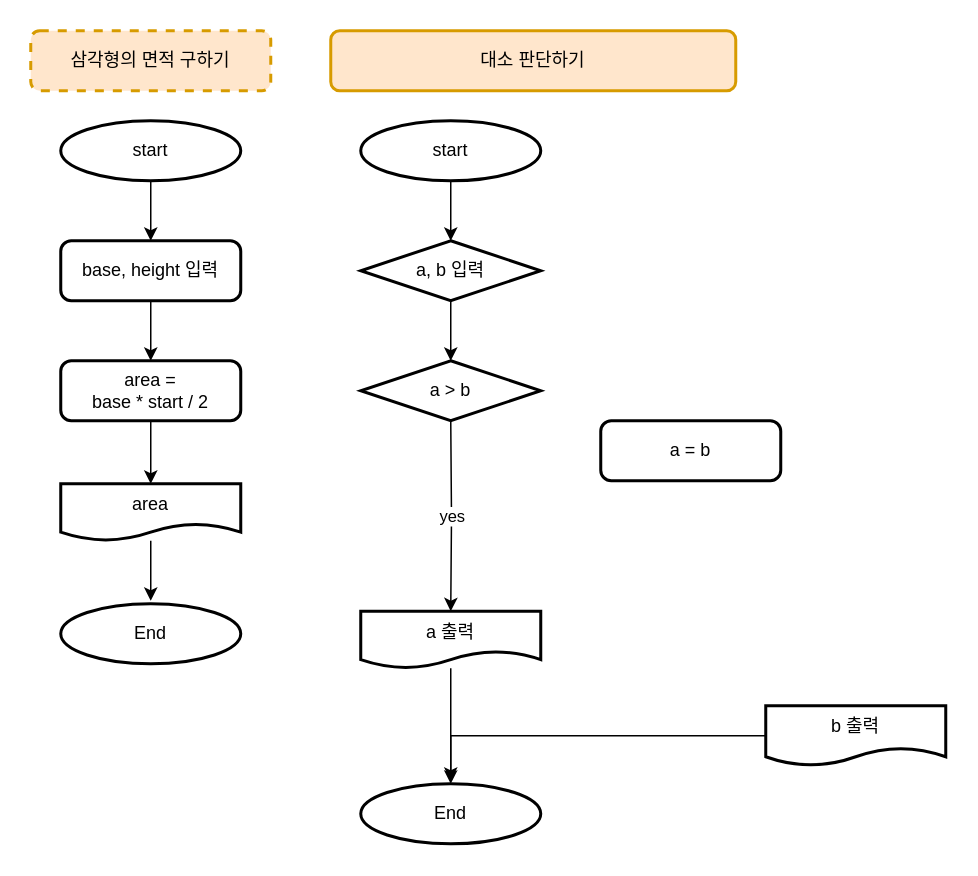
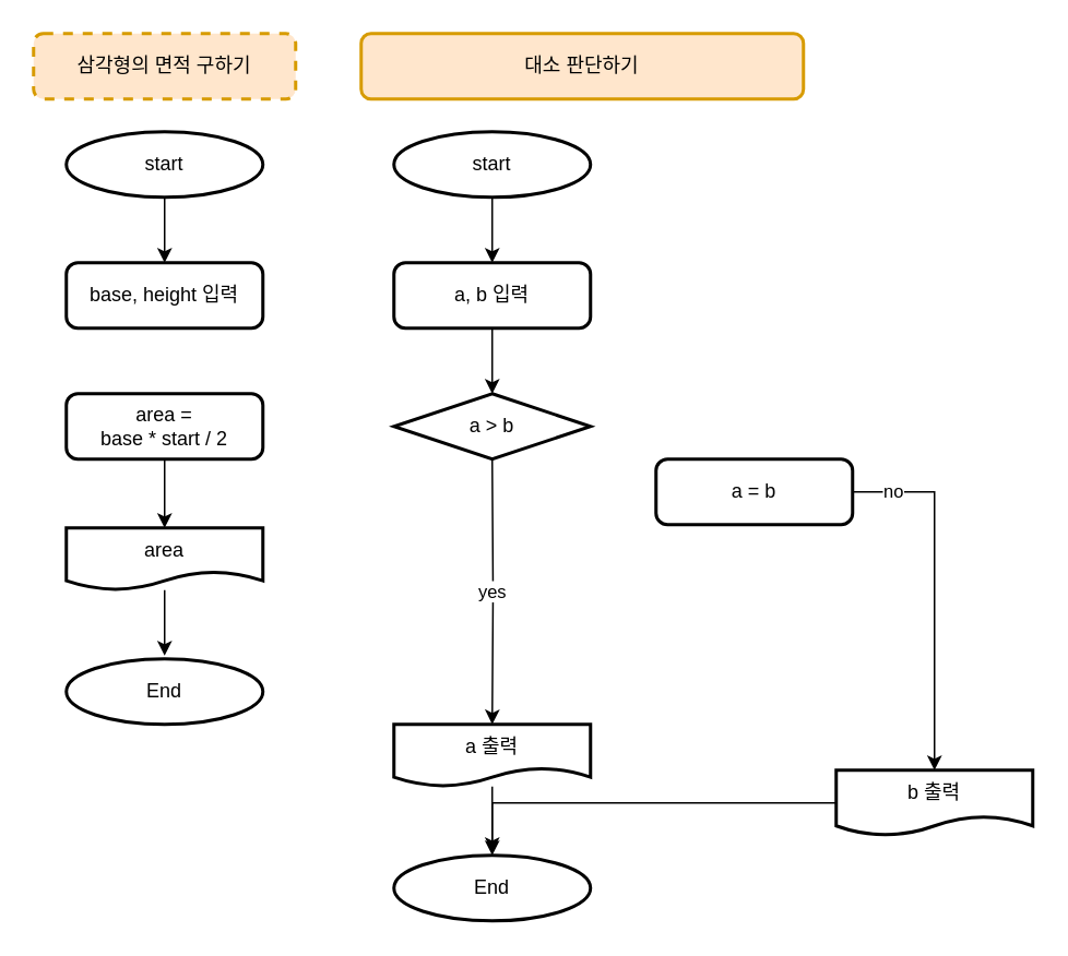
  <mxCell id="0" />
  <mxCell id="1" parent="0" />
  <mxCell id="2" style="edgeStyle=orthogonalEdgeStyle;rounded=0;orthogonalLoop=1;jettySize=auto;html=1;exitX=0.5;exitY=1;exitDx=0;exitDy=0;exitPerimeter=0;entryX=0.5;entryY=0;entryDx=0;entryDy=0;" edge="1" parent="1" source="3" target="6"><mxGeometry relative="1" as="geometry" /></mxCell>
  <mxCell id="3" value="start" style="strokeWidth=2;html=1;shape=mxgraph.flowchart.start_2;whiteSpace=wrap;" vertex="1" parent="1"><mxGeometry x="40" y="80" width="120" height="40" as="geometry" /></mxCell>
  <mxCell id="4" value="End" style="strokeWidth=2;html=1;shape=mxgraph.flowchart.start_2;whiteSpace=wrap;" vertex="1" parent="1"><mxGeometry x="40" y="402" width="120" height="40" as="geometry" /></mxCell>
- <mxCell id="5" style="edgeStyle=orthogonalEdgeStyle;rounded=0;orthogonalLoop=1;jettySize=auto;html=1;exitX=0.5;exitY=1;exitDx=0;exitDy=0;entryX=0.5;entryY=0;entryDx=0;entryDy=0;" edge="1" parent="1" source="6" target="8"><mxGeometry relative="1" as="geometry" /></mxCell>
  <mxCell id="6" value="base, height 입력" style="rounded=1;whiteSpace=wrap;html=1;absoluteArcSize=1;arcSize=14;strokeWidth=2;" vertex="1" parent="1"><mxGeometry x="40" y="160" width="120" height="40" as="geometry" /></mxCell>
  <mxCell id="7" style="edgeStyle=orthogonalEdgeStyle;rounded=0;orthogonalLoop=1;jettySize=auto;html=1;exitX=0.5;exitY=1;exitDx=0;exitDy=0;entryX=0.5;entryY=0;entryDx=0;entryDy=0;" edge="1" parent="1" source="8" target="10"><mxGeometry relative="1" as="geometry" /></mxCell>
  <mxCell id="8" value="area = &lt;br&gt;base * start / 2" style="rounded=1;whiteSpace=wrap;html=1;absoluteArcSize=1;arcSize=14;strokeWidth=2;" vertex="1" parent="1"><mxGeometry x="40" y="240" width="120" height="40" as="geometry" /></mxCell>
  <mxCell id="9" style="edgeStyle=orthogonalEdgeStyle;rounded=0;orthogonalLoop=1;jettySize=auto;html=1;" edge="1" parent="1" source="10"><mxGeometry relative="1" as="geometry"><mxPoint x="100" y="400" as="targetPoint" /></mxGeometry></mxCell>
  <mxCell id="10" value="area" style="shape=document;whiteSpace=wrap;html=1;boundedLbl=1;strokeWidth=2;" vertex="1" parent="1"><mxGeometry x="40" y="322" width="120" height="38" as="geometry" /></mxCell>
  <mxCell id="11" value="삼각형의 면적 구하기" style="rounded=1;whiteSpace=wrap;html=1;strokeWidth=2;fillColor=#ffe6cc;strokeColor=#d79b00;dashed=1;" vertex="1" parent="1"><mxGeometry x="20" y="20" width="160" height="40" as="geometry" /></mxCell>
  <mxCell id="12" style="edgeStyle=orthogonalEdgeStyle;rounded=0;orthogonalLoop=1;jettySize=auto;html=1;exitX=0.5;exitY=1;exitDx=0;exitDy=0;exitPerimeter=0;entryX=0.5;entryY=0;entryDx=0;entryDy=0;" edge="1" parent="1" source="13" target="16"><mxGeometry relative="1" as="geometry" /></mxCell>
  <mxCell id="13" value="start" style="strokeWidth=2;html=1;shape=mxgraph.flowchart.start_2;whiteSpace=wrap;" vertex="1" parent="1"><mxGeometry x="240" y="80" width="120" height="40" as="geometry" /></mxCell>
  <mxCell id="14" value="End" style="strokeWidth=2;html=1;shape=mxgraph.flowchart.start_2;whiteSpace=wrap;" vertex="1" parent="1"><mxGeometry x="240" y="522" width="120" height="40" as="geometry" /></mxCell>
  <mxCell id="15" style="edgeStyle=orthogonalEdgeStyle;rounded=0;orthogonalLoop=1;jettySize=auto;html=1;exitX=0.5;exitY=1;exitDx=0;exitDy=0;entryX=0.5;entryY=0;entryDx=0;entryDy=0;" edge="1" parent="1" source="16"><mxGeometry relative="1" as="geometry"><mxPoint x="300" y="240" as="targetPoint" /></mxGeometry></mxCell>
- <mxCell id="16" value="a, b 입력" style="rhombus;whiteSpace=wrap;html=1;absoluteArcSize=1;arcSize=14;strokeWidth=2;" vertex="1" parent="1"><mxGeometry x="240" y="160" width="120" height="40" as="geometry" /></mxCell>
+ <mxCell id="16" value="a, b 입력" style="rounded=1;whiteSpace=wrap;html=1;absoluteArcSize=1;arcSize=14;strokeWidth=2;" vertex="1" parent="1"><mxGeometry x="240" y="160" width="120" height="40" as="geometry" /></mxCell>
  <mxCell id="17" value="yes" style="edgeStyle=orthogonalEdgeStyle;rounded=0;orthogonalLoop=1;jettySize=auto;html=1;exitX=0.5;exitY=1;exitDx=0;exitDy=0;entryX=0.5;entryY=0;entryDx=0;entryDy=0;" edge="1" parent="1" target="19"><mxGeometry relative="1" as="geometry"><mxPoint x="300" y="280" as="sourcePoint" /></mxGeometry></mxCell>
  <mxCell id="18" style="edgeStyle=orthogonalEdgeStyle;rounded=0;orthogonalLoop=1;jettySize=auto;html=1;" edge="1" parent="1" source="19"><mxGeometry relative="1" as="geometry"><mxPoint x="300" y="520" as="targetPoint" /></mxGeometry></mxCell>
- <mxCell id="19" value="a 출력" style="shape=document;whiteSpace=wrap;html=1;boundedLbl=1;strokeWidth=2;" vertex="1" parent="1"><mxGeometry x="240" y="407" width="120" height="38" as="geometry" /></mxCell>
+ <mxCell id="19" value="a 출력" style="shape=document;whiteSpace=wrap;html=1;boundedLbl=1;strokeWidth=2;" vertex="1" parent="1"><mxGeometry x="240" y="442" width="120" height="38" as="geometry" /></mxCell>
  <mxCell id="20" value="대소 판단하기" style="rounded=1;whiteSpace=wrap;html=1;strokeWidth=2;fillColor=#ffe6cc;strokeColor=#d79b00;" vertex="1" parent="1"><mxGeometry x="220" y="20" width="270" height="40" as="geometry" /></mxCell>
  <mxCell id="21" value="a &amp;gt; b" style="strokeWidth=2;html=1;shape=mxgraph.flowchart.decision;whiteSpace=wrap;" vertex="1" parent="1"><mxGeometry x="240" y="240" width="120" height="40" as="geometry" /></mxCell>
+ <mxCell id="22" value="no" style="edgeStyle=orthogonalEdgeStyle;rounded=0;orthogonalLoop=1;jettySize=auto;html=1;exitX=1;exitY=0.5;exitDx=0;exitDy=0;entryX=0.5;entryY=0;entryDx=0;entryDy=0;" edge="1" parent="1" source="23" target="25"><mxGeometry x="-0.769" relative="1" as="geometry"><mxPoint x="580" y="500" as="targetPoint" /><mxPoint as="offset" /></mxGeometry></mxCell>
  <mxCell id="23" value="a = b" style="rounded=1;whiteSpace=wrap;html=1;absoluteArcSize=1;arcSize=14;strokeWidth=2;" vertex="1" parent="1"><mxGeometry x="400" y="280" width="120" height="40" as="geometry" /></mxCell>
  <mxCell id="24" style="edgeStyle=orthogonalEdgeStyle;rounded=0;orthogonalLoop=1;jettySize=auto;html=1;entryX=0.5;entryY=0;entryDx=0;entryDy=0;entryPerimeter=0;" edge="1" parent="1" source="25" target="14"><mxGeometry relative="1" as="geometry"><Array as="points"><mxPoint x="300" y="490" /></Array></mxGeometry></mxCell>
  <mxCell id="25" value="b 출력" style="shape=document;whiteSpace=wrap;html=1;boundedLbl=1;strokeWidth=2;" vertex="1" parent="1"><mxGeometry x="510" y="470" width="120" height="40" as="geometry" /></mxCell>
